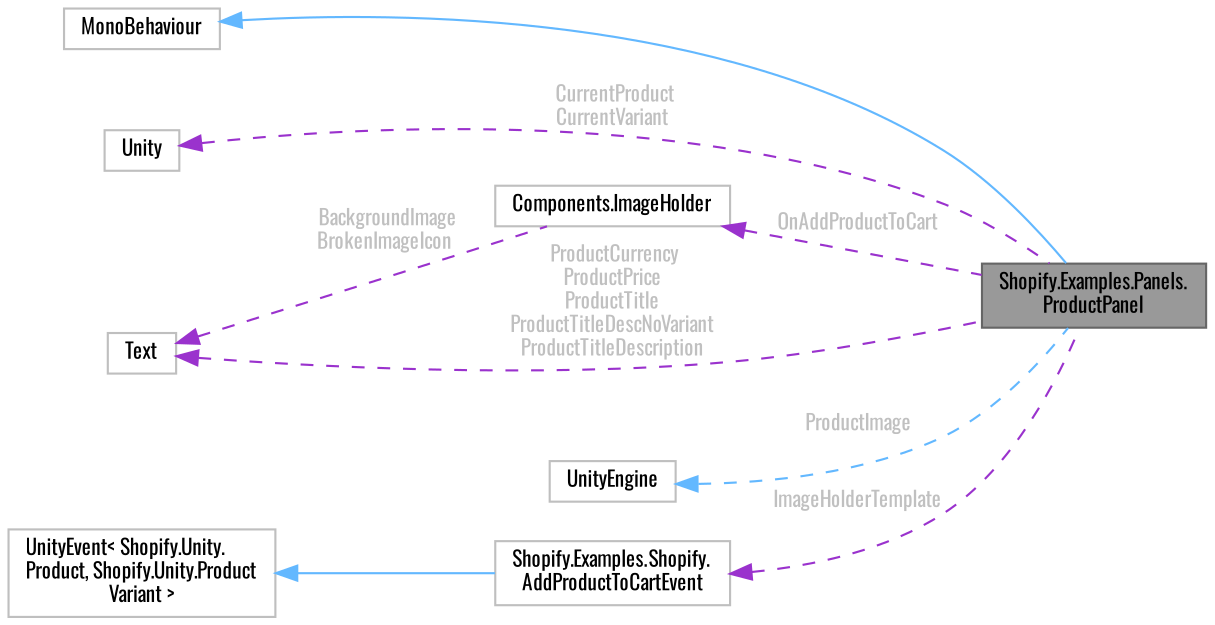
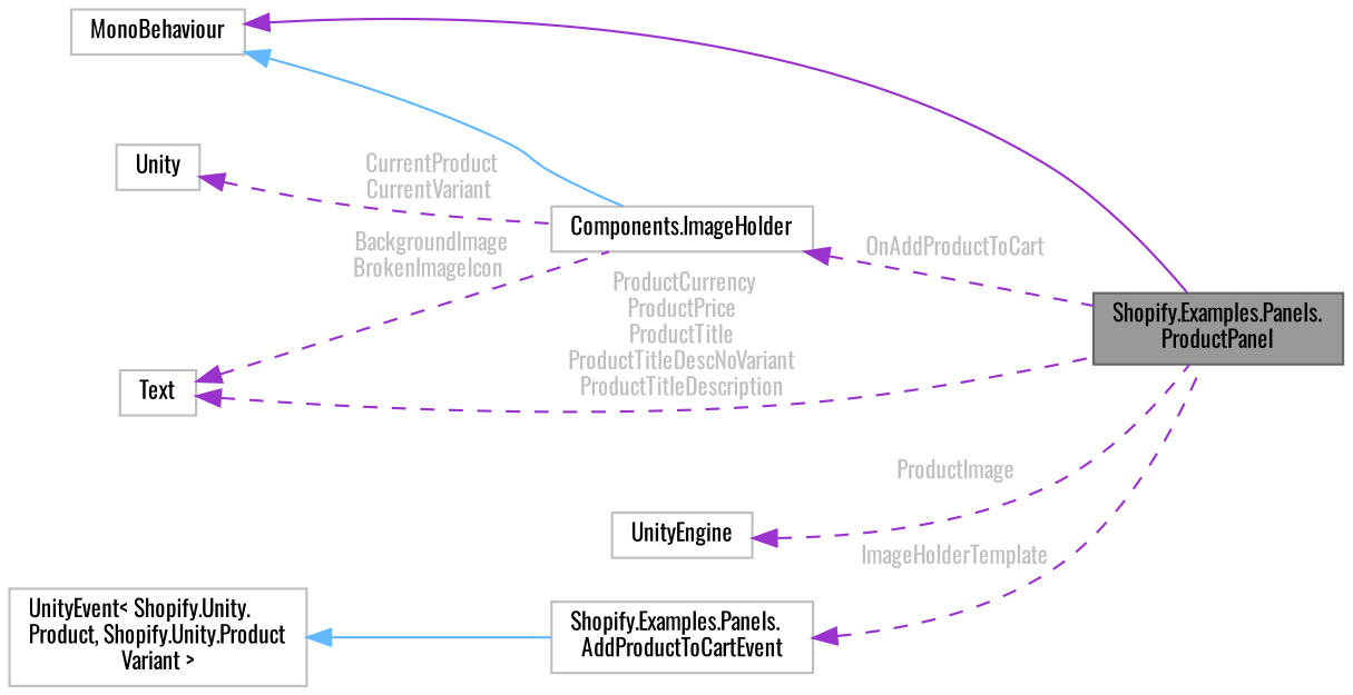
  digraph {
    fontname=Oswald
    rankdir=LR
    node [color=grey75 fillcolor=white fontname=Oswald fontsize=10 shape=box style=filled]
    edge [color=darkorchid3 dir=back fontname=Oswald fontsize=10 labelfontname=Helvetica labelfontsize=10 style=dashed fontcolor=grey]
    n1 [color=gray40 fillcolor=grey60 fontcolor=black height=0.2 label="Shopify.Examples.Panels.\lProductPanel" width=0.4]
    n2 [height=0.2 label=MonoBehaviour width=0.4]
    n3 [height=0.2 label="Components.ImageHolder" width=0.4]
-   n4 [height=0.2 label="Shopify.Examples.Shopify.\lAddProductToCartEvent" width=0.4]
+   n4 [height=0.2 label="Shopify.Examples.Panels.\lAddProductToCartEvent" width=0.4]
    n5 [height=0.2 label="UnityEvent\< Shopify.Unity.\lProduct, Shopify.Unity.Product\lVariant \>" width=0.4]
    n6 [height=0.2 label=Text width=0.4]
    n7 [height=0.2 label=UnityEngine width=0.4]
    n8 [height=0.2 label=Unity width=0.4]
-   n2 -> n1 [color=steelblue1 style=solid fontcolor=""]
+   n2 -> n1 [style=solid fontcolor=""]
+   n2 -> n3 [color=steelblue1 style=solid fontcolor=""]
    n3 -> n1 [label=" OnAddProductToCart"]
    n4 -> n1 [label=" ImageHolderTemplate"]
    n5 -> n4 [color=steelblue1 style=solid fontcolor=""]
    n6 -> n1 [label=" ProductCurrency\nProductPrice\nProductTitle\nProductTitleDescNoVariant\nProductTitleDescription"]
    n6 -> n3 [label=" BackgroundImage\nBrokenImageIcon"]
-   n7 -> n1 [color=steelblue1 label=" ProductImage"]
-   n8 -> n1 [label=" CurrentProduct\nCurrentVariant"]
+   n7 -> n1 [label=" ProductImage"]
+   n8 -> n3 [label=" CurrentProduct\nCurrentVariant"]
  }
